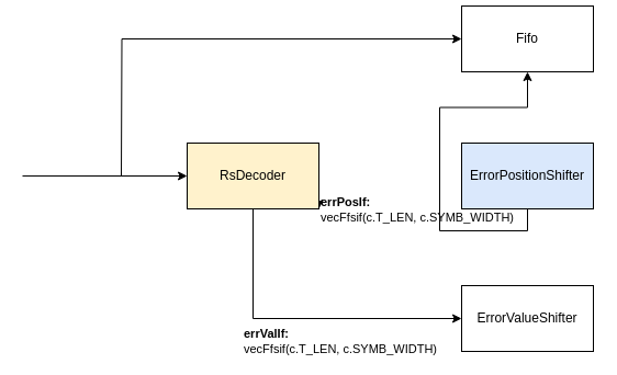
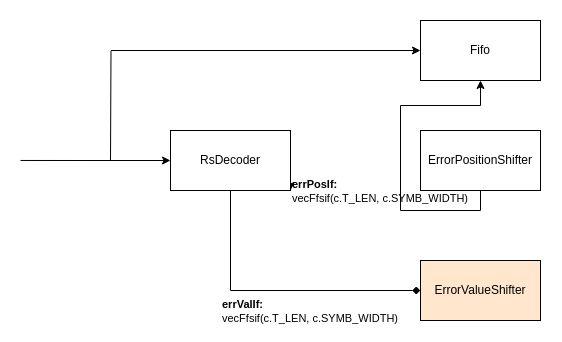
  <mxCell id="0" />
  <mxCell id="1" parent="0" />
  <mxCell id="2" style="edgeStyle=orthogonalEdgeStyle;rounded=0;orthogonalLoop=1;jettySize=auto;html=1;exitX=1;exitY=0.5;exitDx=0;exitDy=0;" edge="1" parent="1" source="5" target="10"><mxGeometry relative="1" as="geometry" /></mxCell>
- <mxCell id="3" style="edgeStyle=orthogonalEdgeStyle;rounded=0;orthogonalLoop=1;jettySize=auto;html=1;exitX=0.5;exitY=1;exitDx=0;exitDy=0;entryX=0;entryY=0.5;entryDx=0;entryDy=0;" edge="1" parent="1" source="5" target="11"><mxGeometry relative="1" as="geometry" /></mxCell>
+ <mxCell id="3" style="edgeStyle=orthogonalEdgeStyle;rounded=0;orthogonalLoop=1;jettySize=auto;html=1;exitX=0.5;exitY=1;exitDx=0;exitDy=0;entryX=0;entryY=0.5;entryDx=0;entryDy=0;endArrow=diamond;" edge="1" parent="1" source="5" target="11"><mxGeometry relative="1" as="geometry" /></mxCell>
  <mxCell id="4" style="edgeStyle=orthogonalEdgeStyle;rounded=0;orthogonalLoop=1;jettySize=auto;html=1;exitX=0;exitY=0.5;exitDx=0;exitDy=0;startArrow=classic;startFill=1;endArrow=none;" edge="1" parent="1" source="5"><mxGeometry relative="1" as="geometry"><mxPoint x="20" y="159.966" as="targetPoint" /></mxGeometry></mxCell>
- <mxCell id="5" value="RsDecoder" style="rounded=0;whiteSpace=wrap;html=1;fillColor=#fff2cc;" vertex="1" parent="1"><mxGeometry x="170" y="130" width="120" height="60" as="geometry" /></mxCell>
+ <mxCell id="5" value="RsDecoder" style="rounded=0;whiteSpace=wrap;html=1;" vertex="1" parent="1"><mxGeometry x="170" y="130" width="120" height="60" as="geometry" /></mxCell>
  <mxCell id="6" style="edgeStyle=orthogonalEdgeStyle;rounded=0;orthogonalLoop=1;jettySize=auto;html=1;exitX=0;exitY=0.5;exitDx=0;exitDy=0;endArrow=none;endFill=1;startArrow=classic;startFill=1;" edge="1" parent="1" source="7"><mxGeometry relative="1" as="geometry"><mxPoint x="110" y="160" as="targetPoint" /></mxGeometry></mxCell>
- <mxCell id="7" value="Fifo" style="rounded=0;whiteSpace=wrap;html=1;" vertex="1" parent="1"><mxGeometry x="420" y="5" width="120" height="60" as="geometry" /></mxCell>
+ <mxCell id="7" value="Fifo" style="rounded=0;whiteSpace=wrap;html=1;" vertex="1" parent="1"><mxGeometry x="420" y="20" width="120" height="60" as="geometry" /></mxCell>
  <mxCell id="8" style="edgeStyle=orthogonalEdgeStyle;rounded=0;orthogonalLoop=1;jettySize=auto;html=1;exitX=0.5;exitY=1;exitDx=0;exitDy=0;" edge="1" parent="1" source="9" target="7"><mxGeometry relative="1" as="geometry" /></mxCell>
- <mxCell id="9" value="ErrorPositionShifter" style="rounded=0;whiteSpace=wrap;html=1;fillColor=#dae8fc;" vertex="1" parent="1"><mxGeometry x="420" y="130" width="120" height="60" as="geometry" /></mxCell>
+ <mxCell id="9" value="ErrorPositionShifter" style="rounded=0;whiteSpace=wrap;html=1;" vertex="1" parent="1"><mxGeometry x="420" y="130" width="120" height="60" as="geometry" /></mxCell>
  <mxCell id="10" value="&lt;b&gt;errPosIf:&lt;/b&gt;&lt;div&gt;vecFfsif(c.T_LEN, c.SYMB_WIDTH)&lt;/div&gt;" style="edgeLabel;html=1;align=left;verticalAlign=middle;resizable=0;points=[];labelBackgroundColor=none;" connectable="0" vertex="1" parent="1"><mxGeometry x="290.003" y="190" as="geometry" /></mxCell>
- <mxCell id="11" value="ErrorValueShifter" style="rounded=0;whiteSpace=wrap;html=1;" vertex="1" parent="1"><mxGeometry x="420" y="260" width="120" height="60" as="geometry" /></mxCell>
+ <mxCell id="11" value="ErrorValueShifter" style="rounded=0;whiteSpace=wrap;html=1;fillColor=#ffe6cc;" vertex="1" parent="1"><mxGeometry x="420" y="260" width="120" height="60" as="geometry" /></mxCell>
  <mxCell id="12" value="&lt;b style=&quot;text-align: center;&quot;&gt;errValIf:&lt;/b&gt;&lt;div style=&quot;text-align: center;&quot;&gt;vecFfsif(c.T_LEN, c.SYMB_WIDTH)&lt;/div&gt;" style="edgeLabel;html=1;align=left;verticalAlign=middle;resizable=0;points=[];labelBackgroundColor=none;" connectable="0" vertex="1" parent="1"><mxGeometry x="220.001" y="310" as="geometry" /></mxCell>
